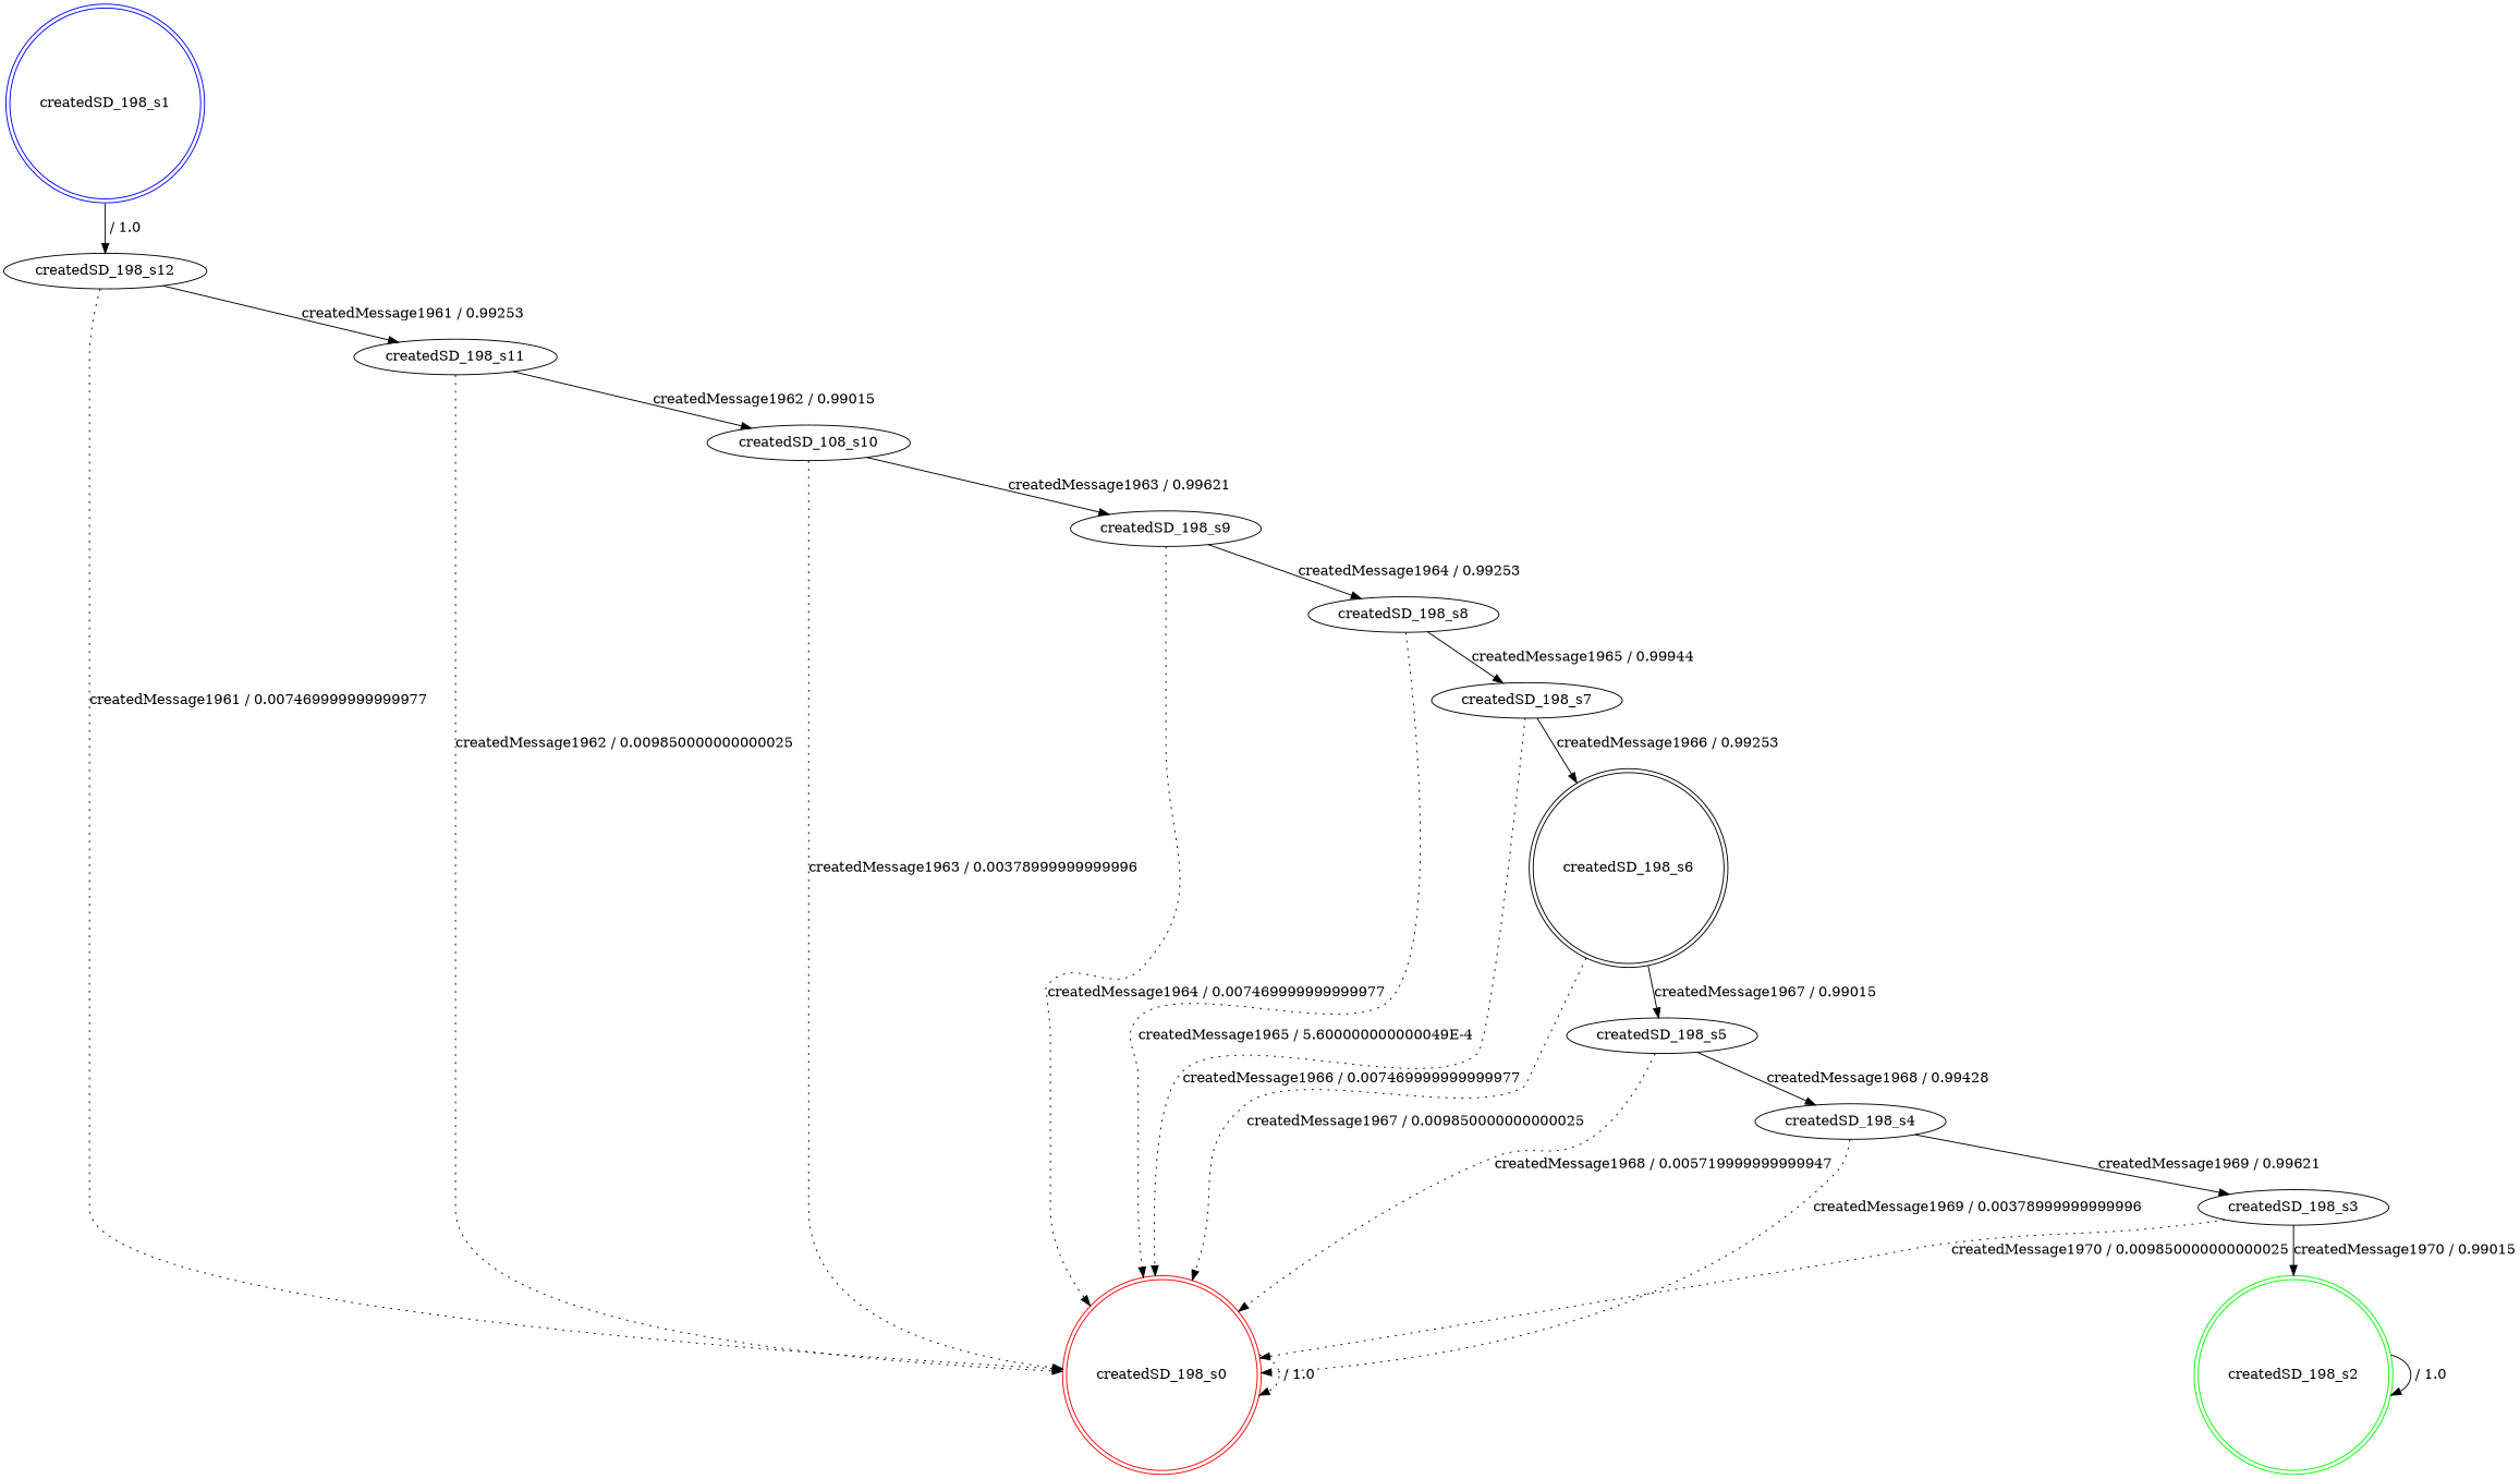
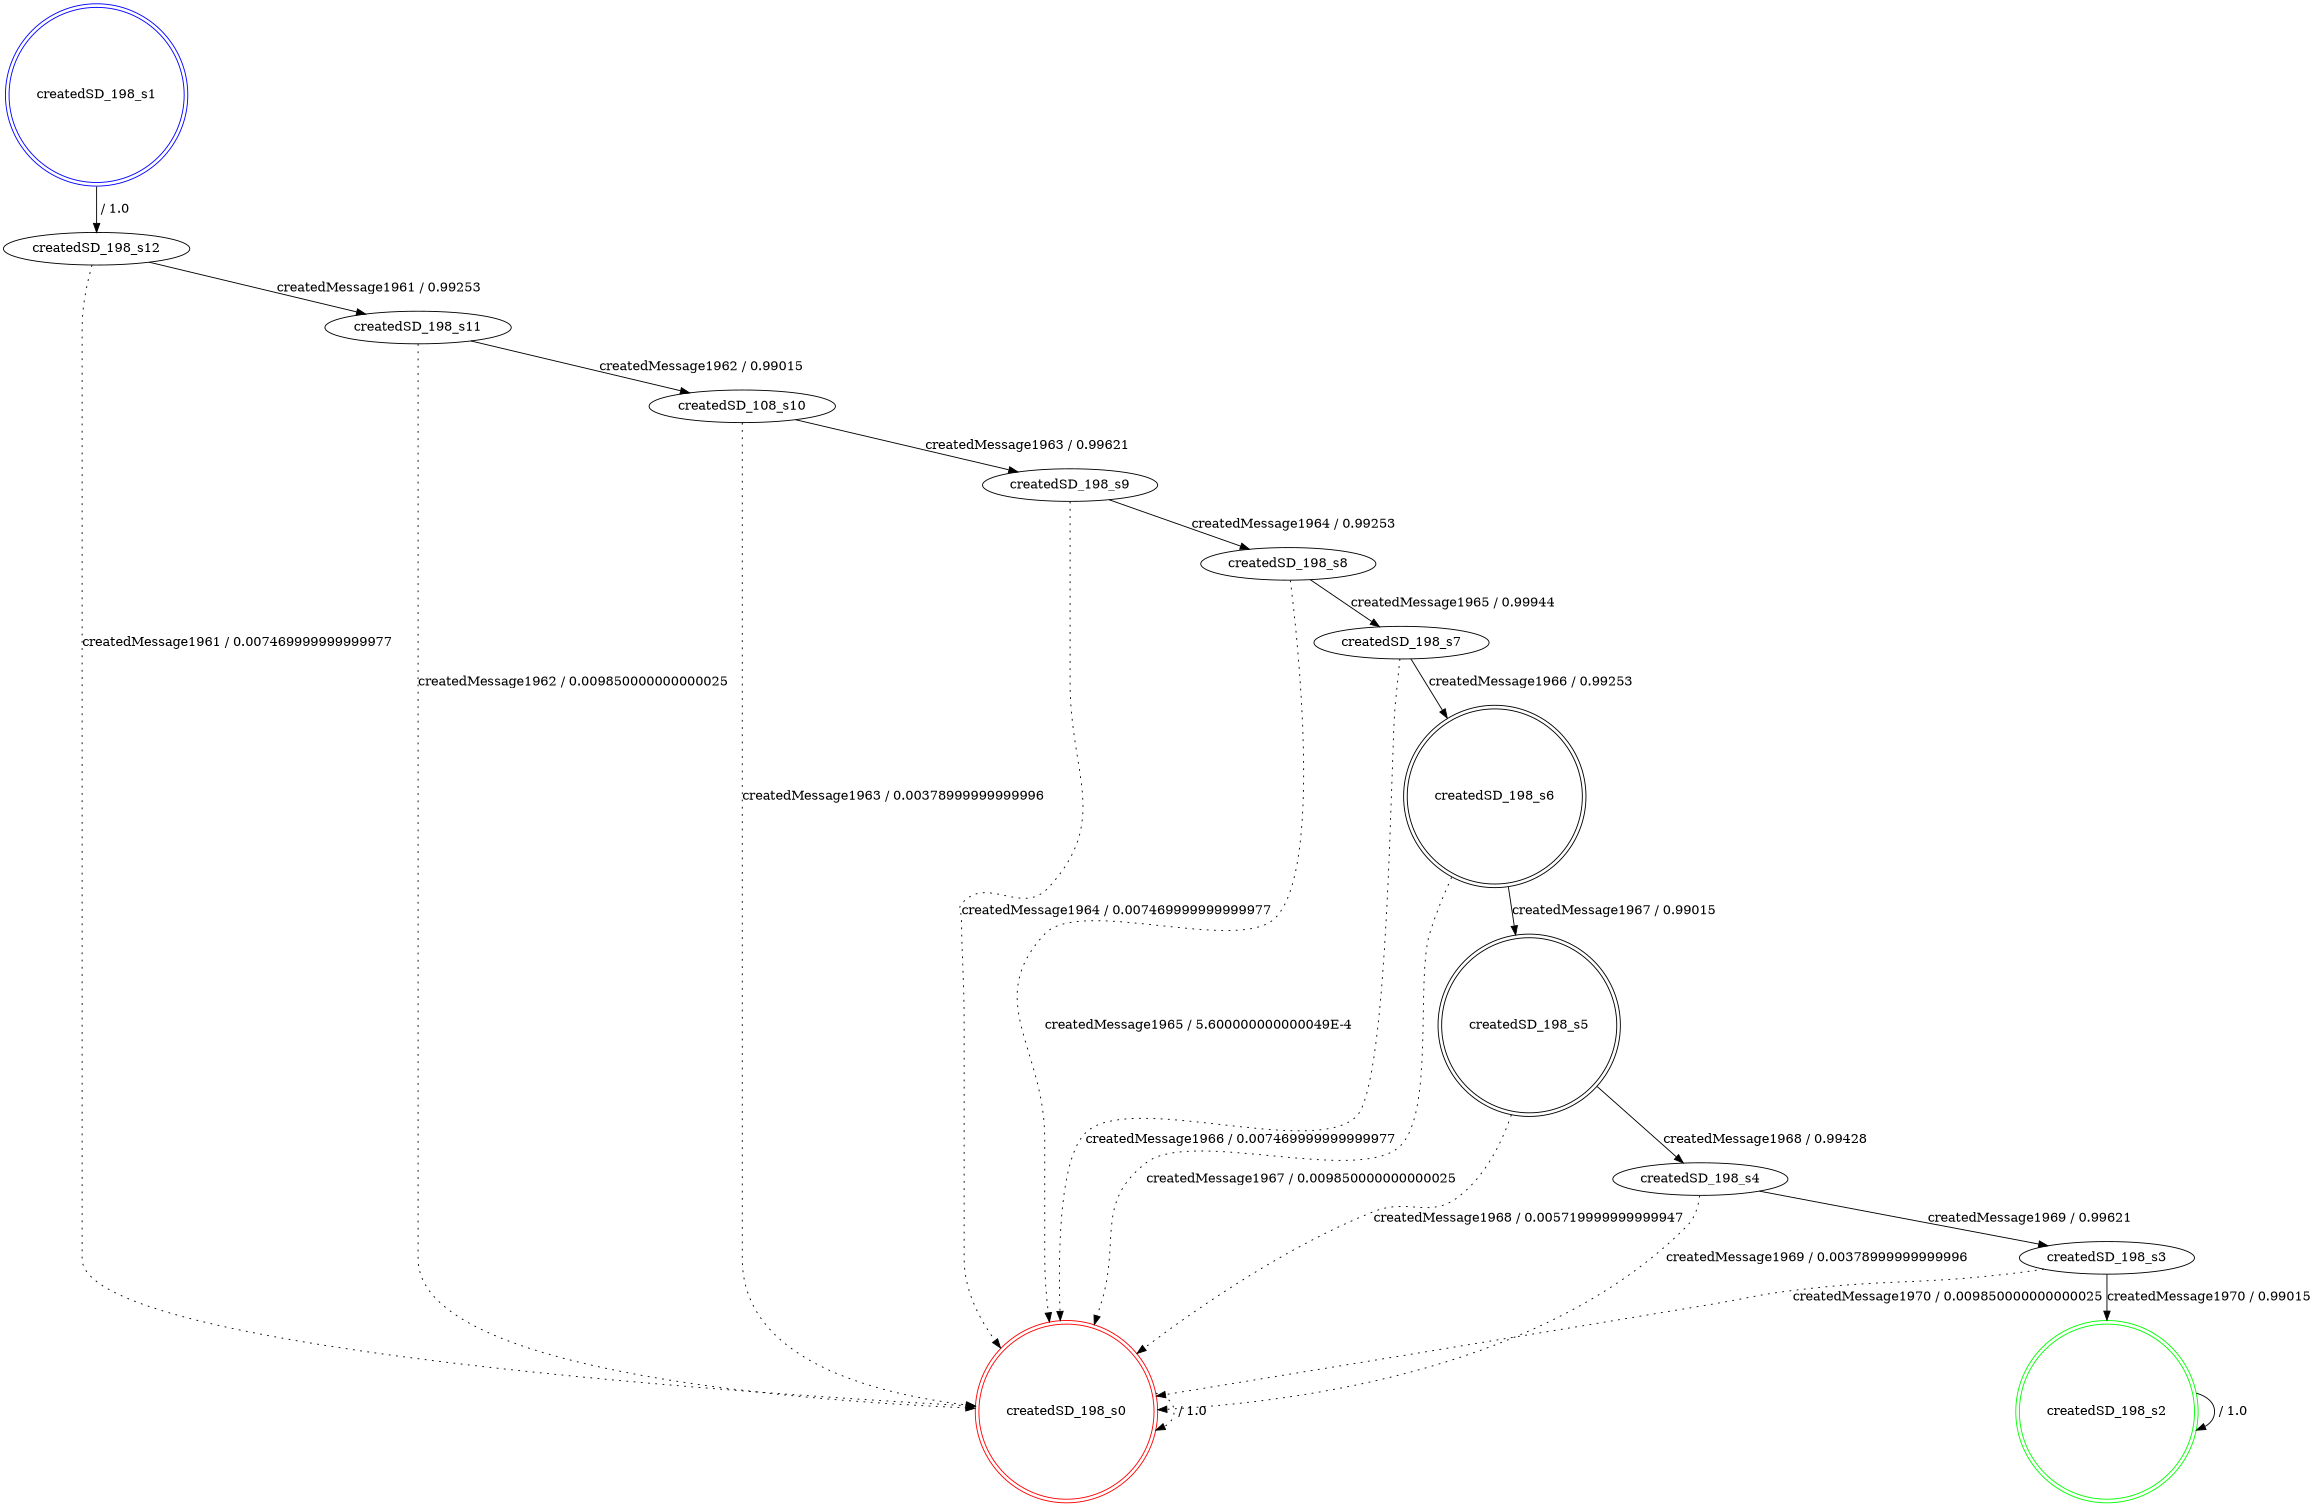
  digraph {
    n1 [color=red label=createdSD_198_s0 shape=doublecircle]
    n2 [color=blue label=createdSD_198_s1 shape=doublecircle]
    n3 [label=createdSD_198_s12]
    n4 [label=createdSD_198_s11]
    n5 [color=green label=createdSD_198_s2 shape=doublecircle]
    n6 [label=createdSD_198_s3]
    n7 [label=createdSD_198_s4]
-   n8 [label=createdSD_198_s5]
+   n8 [label=createdSD_198_s5 shape=doublecircle]
    n9 [label=createdSD_198_s6 shape=doublecircle]
    n10 [label=createdSD_198_s7]
    n11 [label=createdSD_198_s8]
    n12 [label=createdSD_198_s9]
    n13 [label=createdSD_108_s10]
    n1 -> n1 [label=" / 1.0" style=dotted]
    n2 -> n3 [label=" / 1.0"]
    n3 -> n1 [label="createdMessage1961 / 0.007469999999999977" style=dotted]
    n3 -> n4 [label="createdMessage1961 / 0.99253"]
    n4 -> n1 [label="createdMessage1962 / 0.009850000000000025" style=dotted]
    n4 -> n13 [label="createdMessage1962 / 0.99015"]
    n5 -> n5 [label=" / 1.0"]
    n6 -> n1 [label="createdMessage1970 / 0.009850000000000025" style=dotted]
    n6 -> n5 [label="createdMessage1970 / 0.99015"]
    n7 -> n1 [label="createdMessage1969 / 0.00378999999999996" style=dotted]
    n7 -> n6 [label="createdMessage1969 / 0.99621"]
    n8 -> n1 [label="createdMessage1968 / 0.005719999999999947" style=dotted]
    n8 -> n7 [label="createdMessage1968 / 0.99428"]
    n9 -> n1 [label="createdMessage1967 / 0.009850000000000025" style=dotted]
    n9 -> n8 [label="createdMessage1967 / 0.99015"]
    n10 -> n1 [label="createdMessage1966 / 0.007469999999999977" style=dotted]
    n10 -> n9 [label="createdMessage1966 / 0.99253"]
    n11 -> n1 [label="createdMessage1965 / 5.600000000000049E-4" style=dotted]
    n11 -> n10 [label="createdMessage1965 / 0.99944"]
    n12 -> n1 [label="createdMessage1964 / 0.007469999999999977" style=dotted]
    n12 -> n11 [label="createdMessage1964 / 0.99253"]
    n13 -> n1 [label="createdMessage1963 / 0.00378999999999996" style=dotted]
    n13 -> n12 [label="createdMessage1963 / 0.99621"]
  }
